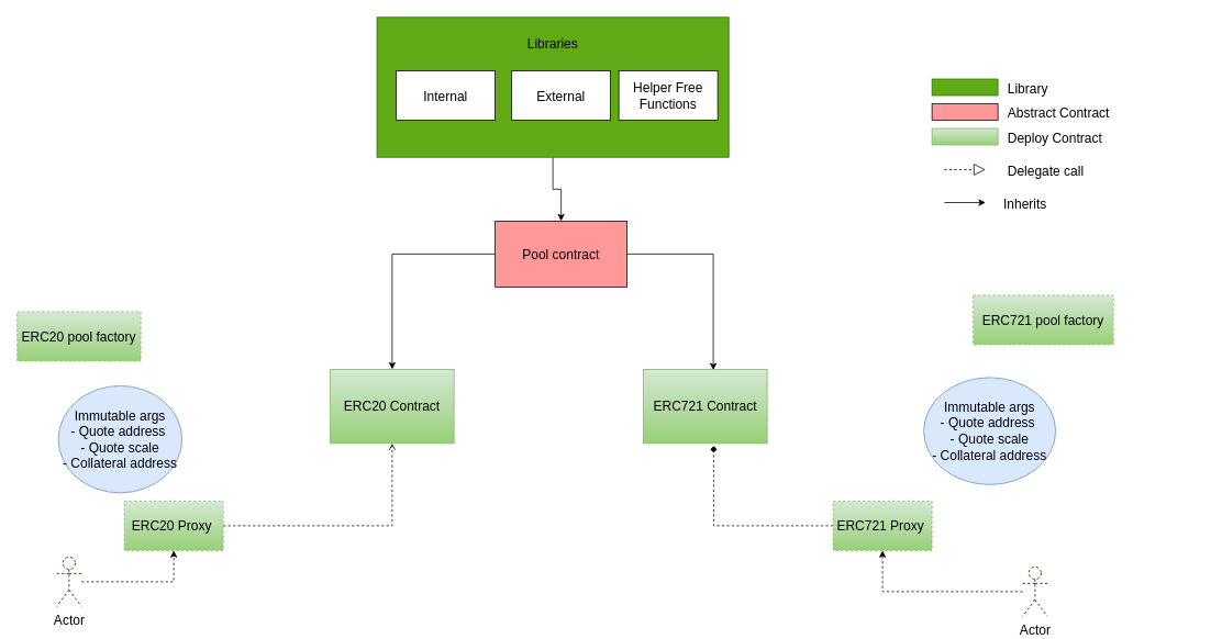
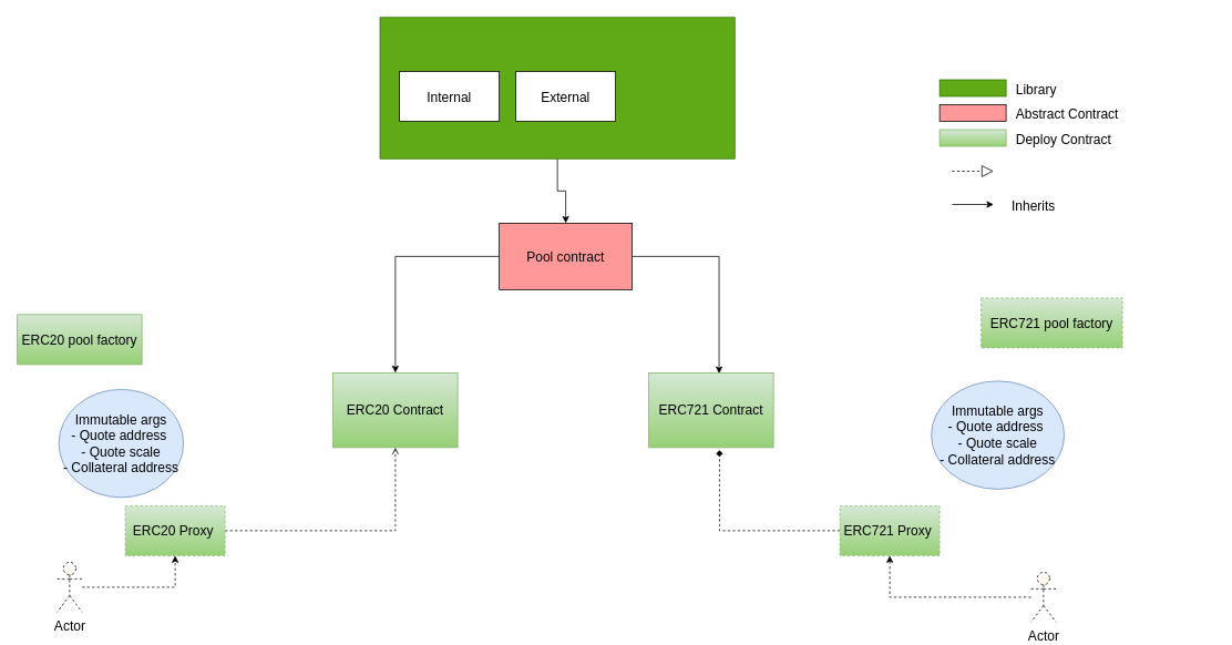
  <mxCell id="0" />
  <mxCell id="1" parent="0" />
  <mxCell id="2" value="" style="endArrow=block;dashed=1;endFill=0;endSize=12;html=1;rounded=0;fontSize=16;" parent="1" edge="1"><mxGeometry width="160" relative="1" as="geometry"><mxPoint x="1145" y="205.5" as="sourcePoint" /><mxPoint x="1195" y="205.5" as="targetPoint" /></mxGeometry></mxCell>
  <mxCell id="3" value="" style="endArrow=classic;html=1;rounded=0;fontSize=16;" parent="1" edge="1"><mxGeometry width="50" height="50" relative="1" as="geometry"><mxPoint x="1145" y="245.5" as="sourcePoint" /><mxPoint x="1195" y="245.5" as="targetPoint" /></mxGeometry></mxCell>
  <mxCell id="4" value="" style="whiteSpace=wrap;html=1;fillStyle=solid;strokeColor=#82b366;fillColor=#d5e8d4;gradientColor=#97d077;fontSize=16;" parent="1" vertex="1"><mxGeometry x="1130" y="155.5" width="80" height="20" as="geometry" /></mxCell>
  <mxCell id="5" value="" style="whiteSpace=wrap;html=1;fillStyle=solid;strokeColor=default;fillColor=#FF9999;gradientColor=none;fontSize=16;" parent="1" vertex="1"><mxGeometry x="1130" y="125.5" width="80" height="20" as="geometry" /></mxCell>
  <mxCell id="6" value="&lt;span style=&quot;text-align: center; font-size: 16px;&quot;&gt;Abstract Contract&lt;/span&gt;" style="text;whiteSpace=wrap;html=1;fontSize=16;" parent="1" vertex="1"><mxGeometry x="1220" y="120.5" width="190" height="30" as="geometry" /></mxCell>
  <mxCell id="7" value="&lt;div style=&quot;text-align: center; font-size: 16px;&quot;&gt;Deploy Contract&lt;/div&gt;" style="text;whiteSpace=wrap;html=1;fontSize=16;" parent="1" vertex="1"><mxGeometry x="1220" y="150.5" width="240" height="30" as="geometry" /></mxCell>
  <mxCell id="8" value="&lt;div style=&quot;text-align: center; font-size: 16px;&quot;&gt;Inherits&lt;/div&gt;&lt;div style=&quot;text-align: center; font-size: 16px;&quot;&gt;&lt;br style=&quot;font-size: 16px;&quot;&gt;&lt;/div&gt;" style="text;whiteSpace=wrap;html=1;fontSize=16;" parent="1" vertex="1"><mxGeometry x="1215" y="230.5" width="120" height="25" as="geometry" /></mxCell>
- <mxCell id="9" value="&lt;div style=&quot;text-align: center; font-size: 16px;&quot;&gt;Delegate call&lt;/div&gt;" style="text;whiteSpace=wrap;html=1;fontSize=16;" parent="1" vertex="1"><mxGeometry x="1220" y="190.5" width="120" height="25" as="geometry" /></mxCell>
  <mxCell id="10" value="" style="whiteSpace=wrap;html=1;fillStyle=solid;strokeColor=#2D7600;fillColor=#60a917;fontColor=#ffffff;fontSize=16;" parent="1" vertex="1"><mxGeometry x="1130" y="95.5" width="80" height="20" as="geometry" /></mxCell>
  <mxCell id="11" value="&lt;div style=&quot;text-align: center; font-size: 16px;&quot;&gt;&lt;span style=&quot;background-color: initial; font-size: 16px;&quot;&gt;Library&lt;/span&gt;&lt;/div&gt;" style="text;whiteSpace=wrap;html=1;fontSize=16;" parent="1" vertex="1"><mxGeometry x="1220" y="90.5" width="120" height="30" as="geometry" /></mxCell>
  <mxCell id="12" style="edgeStyle=orthogonalEdgeStyle;rounded=0;orthogonalLoop=1;jettySize=auto;html=1;fontSize=16;" parent="1" source="14" target="15" edge="1"><mxGeometry relative="1" as="geometry" /></mxCell>
  <mxCell id="13" style="edgeStyle=orthogonalEdgeStyle;rounded=0;orthogonalLoop=1;jettySize=auto;html=1;entryX=0.564;entryY=0.011;entryDx=0;entryDy=0;entryPerimeter=0;fontSize=16;" parent="1" source="14" target="16" edge="1"><mxGeometry relative="1" as="geometry" /></mxCell>
  <mxCell id="14" value="Pool contract&lt;br style=&quot;font-size: 16px;&quot;&gt;" style="whiteSpace=wrap;html=1;fillStyle=solid;strokeColor=default;fillColor=#FF9999;gradientColor=none;fontSize=16;" parent="1" vertex="1"><mxGeometry x="600" y="268" width="160" height="80" as="geometry" /></mxCell>
  <mxCell id="15" value="ERC20 Contract" style="whiteSpace=wrap;html=1;fillStyle=solid;strokeColor=#82b366;fillColor=#d5e8d4;gradientColor=#97d077;fontSize=16;" parent="1" vertex="1"><mxGeometry x="400" y="448" width="150" height="90" as="geometry" /></mxCell>
  <mxCell id="16" value="ERC721 Contract" style="whiteSpace=wrap;html=1;fillStyle=solid;strokeColor=#82b366;fillColor=#d5e8d4;gradientColor=#97d077;fontSize=16;" parent="1" vertex="1"><mxGeometry x="780" y="448" width="150" height="90" as="geometry" /></mxCell>
  <mxCell id="17" style="edgeStyle=orthogonalEdgeStyle;rounded=0;orthogonalLoop=1;jettySize=auto;html=1;entryX=0.5;entryY=0;entryDx=0;entryDy=0;fontSize=16;" parent="1" source="18" target="14" edge="1"><mxGeometry relative="1" as="geometry"><mxPoint x="700" y="408" as="targetPoint" /></mxGeometry></mxCell>
  <mxCell id="18" value="" style="whiteSpace=wrap;html=1;fillStyle=solid;strokeColor=#2D7600;fillColor=#60a917;fontColor=#ffffff;fontSize=16;" parent="1" vertex="1"><mxGeometry x="456.5" y="20.5" width="427" height="170" as="geometry" /></mxCell>
- <mxCell id="19" value="ERC20 pool factory" style="whiteSpace=wrap;html=1;dashed=1;fillStyle=solid;strokeColor=#82b366;fillColor=#d5e8d4;gradientColor=#97d077;fontSize=16;" parent="1" vertex="1"><mxGeometry x="20" y="378" width="150" height="60" as="geometry" /></mxCell>
+ <mxCell id="19" value="ERC20 pool factory" style="whiteSpace=wrap;html=1;dashed=0;fillStyle=solid;strokeColor=#82b366;fillColor=#d5e8d4;gradientColor=#97d077;fontSize=16;" parent="1" vertex="1"><mxGeometry x="20" y="378" width="150" height="60" as="geometry" /></mxCell>
  <mxCell id="20" value="ERC721 pool factory" style="whiteSpace=wrap;html=1;dashed=1;fillStyle=solid;strokeColor=#82b366;fillColor=#d5e8d4;gradientColor=#97d077;fontSize=16;" parent="1" vertex="1"><mxGeometry x="1180" y="358" width="170" height="60" as="geometry" /></mxCell>
  <mxCell id="21" style="edgeStyle=orthogonalEdgeStyle;rounded=0;orthogonalLoop=1;jettySize=auto;html=1;entryX=0.567;entryY=1.033;entryDx=0;entryDy=0;entryPerimeter=0;dashed=1;fontSize=16;endArrow=diamond;" parent="1" source="22" target="16" edge="1"><mxGeometry relative="1" as="geometry" /></mxCell>
  <mxCell id="22" value="ERC721 Proxy&amp;nbsp;" style="whiteSpace=wrap;html=1;dashed=1;fillStyle=solid;strokeColor=#82b366;fillColor=#d5e8d4;gradientColor=#97d077;fontSize=16;" parent="1" vertex="1"><mxGeometry x="1010" y="608" width="120" height="60" as="geometry" /></mxCell>
  <mxCell id="23" style="edgeStyle=orthogonalEdgeStyle;rounded=0;orthogonalLoop=1;jettySize=auto;html=1;entryX=0.5;entryY=1;entryDx=0;entryDy=0;dashed=1;fontSize=16;endArrow=open;" parent="1" source="24" target="15" edge="1"><mxGeometry relative="1" as="geometry" /></mxCell>
  <mxCell id="24" value="ERC20&amp;nbsp;Proxy&amp;nbsp;" style="whiteSpace=wrap;html=1;dashed=1;fillStyle=solid;strokeColor=#82b366;fillColor=#d5e8d4;gradientColor=#97d077;fontSize=16;" parent="1" vertex="1"><mxGeometry x="150" y="608" width="120" height="60" as="geometry" /></mxCell>
  <mxCell id="25" style="edgeStyle=orthogonalEdgeStyle;rounded=0;orthogonalLoop=1;jettySize=auto;html=1;entryX=0.5;entryY=1;entryDx=0;entryDy=0;dashed=1;fontSize=16;" parent="1" source="26" target="24" edge="1"><mxGeometry relative="1" as="geometry" /></mxCell>
  <mxCell id="26" value="Actor" style="shape=umlActor;verticalLabelPosition=bottom;verticalAlign=top;html=1;outlineConnect=0;dashed=1;fillStyle=solid;strokeColor=#000000;fillColor=default;gradientColor=#FFFAEB;fontSize=16;" parent="1" vertex="1"><mxGeometry x="68" y="676" width="30" height="60" as="geometry" /></mxCell>
  <mxCell id="27" style="edgeStyle=orthogonalEdgeStyle;rounded=0;orthogonalLoop=1;jettySize=auto;html=1;entryX=0.5;entryY=1;entryDx=0;entryDy=0;dashed=1;fontSize=16;" parent="1" source="28" target="22" edge="1"><mxGeometry relative="1" as="geometry" /></mxCell>
  <mxCell id="28" value="Actor" style="shape=umlActor;verticalLabelPosition=bottom;verticalAlign=top;html=1;outlineConnect=0;dashed=1;fillStyle=solid;strokeColor=#000000;fillColor=default;gradientColor=#FFFAEB;fontSize=16;" parent="1" vertex="1"><mxGeometry x="1240" y="688" width="30" height="60" as="geometry" /></mxCell>
  <mxCell id="29" value="Immutable args&lt;br style=&quot;font-size: 16px;&quot;&gt;- Quote address&amp;nbsp;&lt;br style=&quot;font-size: 16px;&quot;&gt;- Quote scale&lt;br style=&quot;font-size: 16px;&quot;&gt;- Collateral address" style="ellipse;whiteSpace=wrap;html=1;fillStyle=solid;strokeColor=#6c8ebf;fillColor=#dae8fc;fontSize=16;" parent="1" vertex="1"><mxGeometry x="70" y="468" width="150" height="130" as="geometry" /></mxCell>
  <mxCell id="30" value="Immutable args&lt;br style=&quot;font-size: 16px;&quot;&gt;- Quote address&amp;nbsp;&lt;br style=&quot;font-size: 16px;&quot;&gt;- Quote scale&lt;br style=&quot;font-size: 16px;&quot;&gt;- Collateral address" style="ellipse;whiteSpace=wrap;html=1;fillStyle=solid;strokeColor=#6c8ebf;fillColor=#dae8fc;fontSize=16;" parent="1" vertex="1"><mxGeometry x="1120" y="458" width="160" height="130" as="geometry" /></mxCell>
  <mxCell id="31" value="Internal" style="rounded=0;whiteSpace=wrap;html=1;fontSize=16;" vertex="1" parent="1"><mxGeometry x="480" y="85.5" width="120" height="60" as="geometry" /></mxCell>
  <mxCell id="32" value="External" style="rounded=0;whiteSpace=wrap;html=1;fontSize=16;" vertex="1" parent="1"><mxGeometry x="620" y="85.5" width="120" height="60" as="geometry" /></mxCell>
- <mxCell id="33" value="Libraries" style="text;html=1;strokeColor=none;fillColor=none;align=center;verticalAlign=middle;whiteSpace=wrap;rounded=0;fontSize=16;" vertex="1" parent="1"><mxGeometry x="640" y="38" width="60" height="30" as="geometry" /></mxCell>
- <mxCell id="34" value="Helper Free&lt;br&gt;Functions" style="rounded=0;whiteSpace=wrap;html=1;fontSize=16;" vertex="1" parent="1"><mxGeometry x="750" y="85.5" width="120" height="60" as="geometry" /></mxCell>
